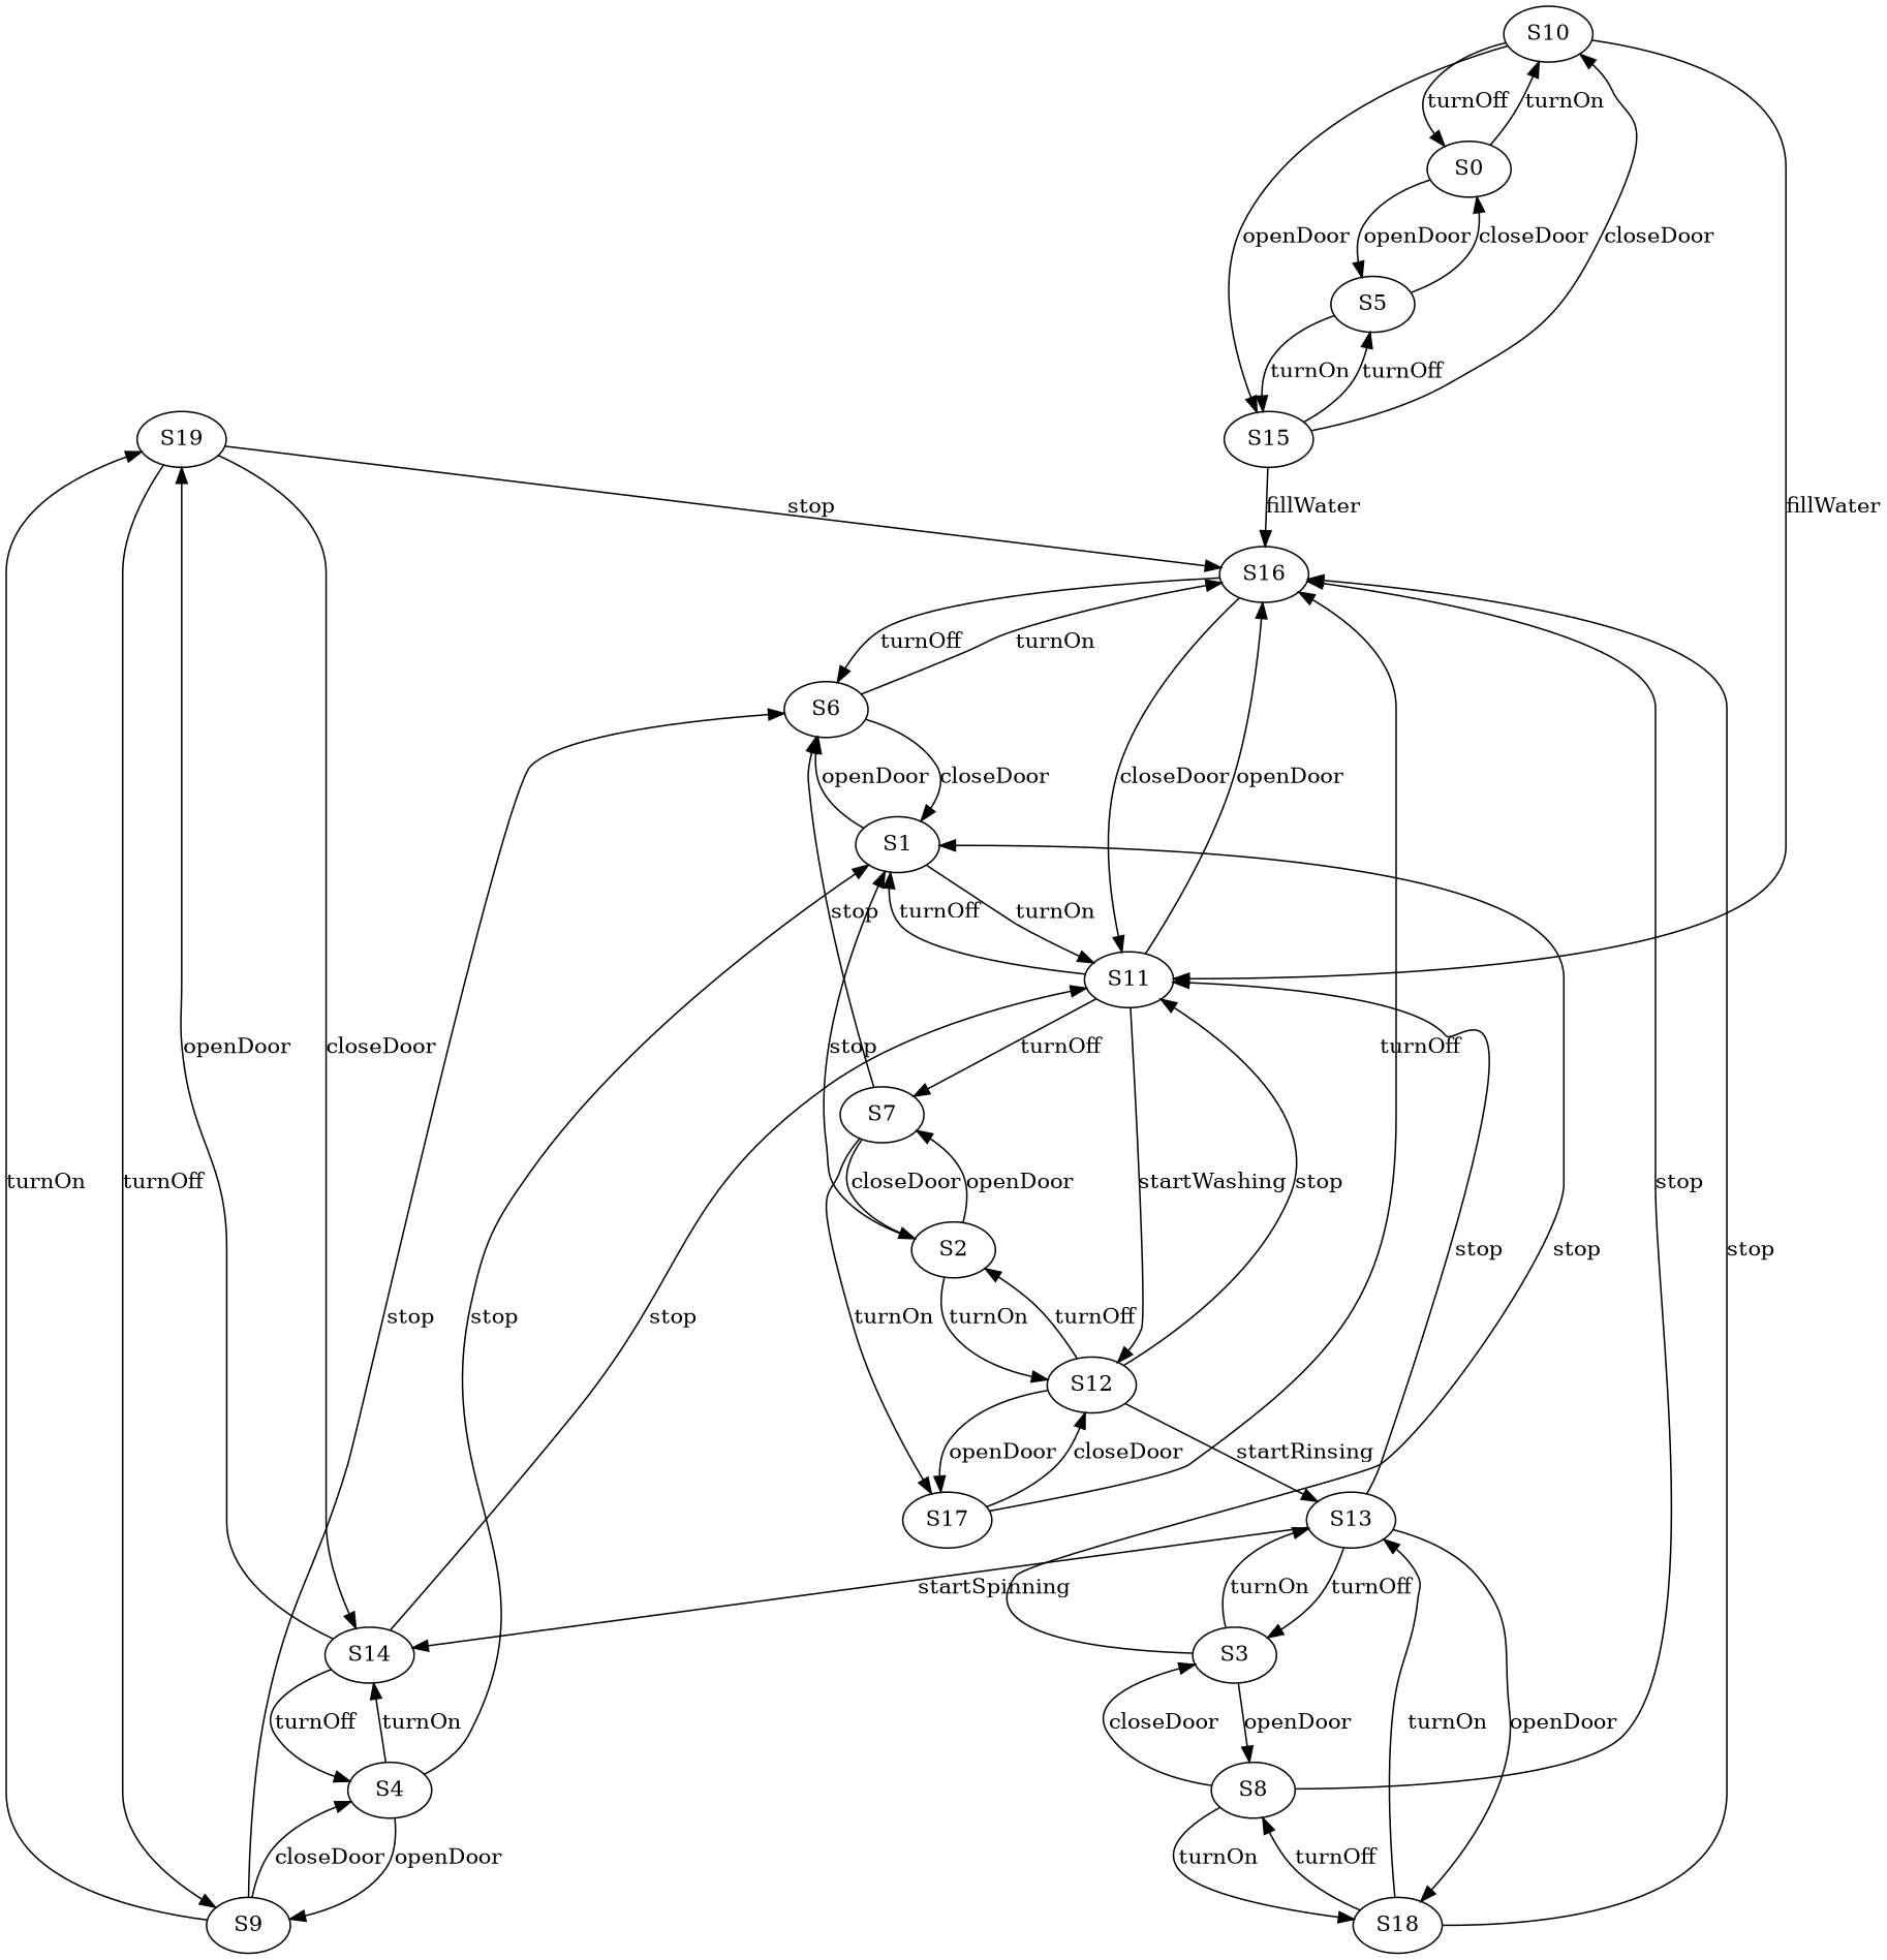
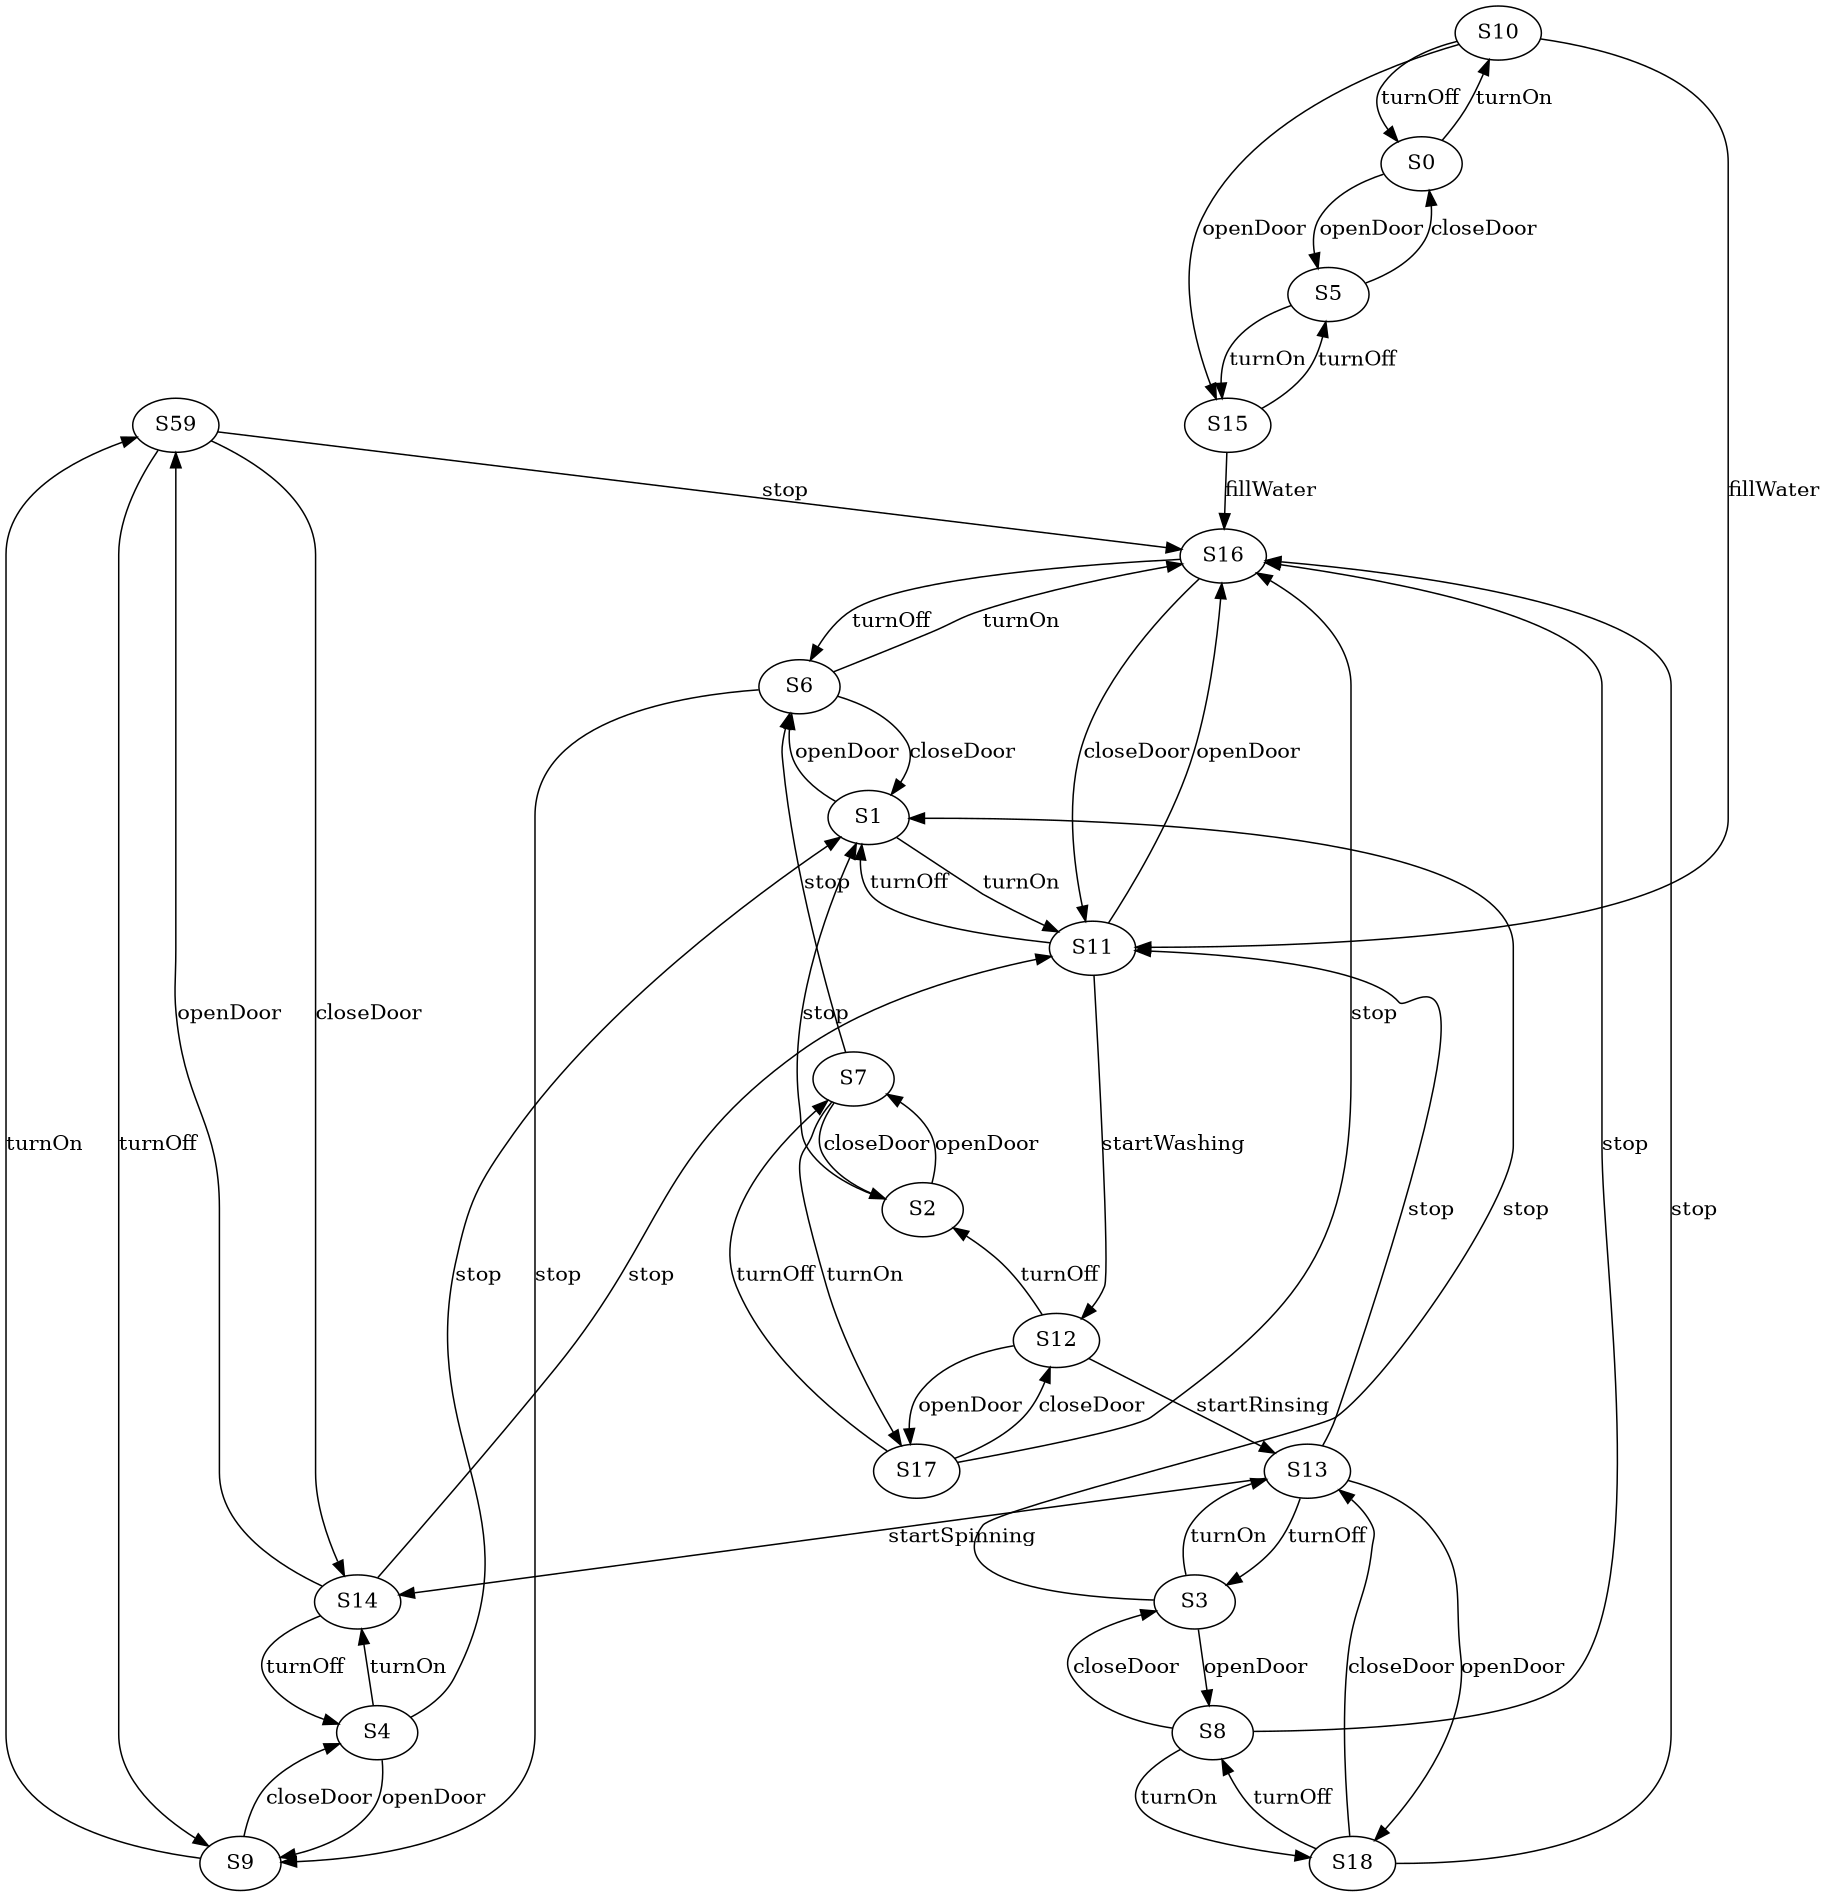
  digraph {
-   S19
+   S19 [label=S59]
    S16
    S14
    S9
    S6
    S11
    S4
    S1
    S12
    S7
    S17
    S2
    S13
    S0
    S5
    S10
    S15
    S8
    S18
    S3
    S19 -> S16 [label=stop]
    S19 -> S14 [label=closeDoor]
    S19 -> S9 [label=turnOff]
    S16 -> S6 [label=turnOff]
    S16 -> S11 [label=closeDoor]
    S14 -> S19 [label=openDoor]
    S14 -> S11 [label=stop]
    S14 -> S4 [label=turnOff]
    S9 -> S19 [label=turnOn]
-   S9 -> S6 [label=stop]
+   S6 -> S9 [label=stop]
    S9 -> S4 [label=closeDoor]
    S6 -> S16 [label=turnOn]
    S6 -> S1 [label=closeDoor]
    S11 -> S16 [label=openDoor]
    S11 -> S1 [label=turnOff]
    S11 -> S12 [label=startWashing]
    S4 -> S14 [label=turnOn]
    S4 -> S9 [label=openDoor]
    S4 -> S1 [label=stop]
    S1 -> S6 [label=openDoor]
    S1 -> S11 [label=turnOn]
-   S12 -> S11 [label=stop]
    S12 -> S17 [label=openDoor]
    S12 -> S2 [label=turnOff]
    S12 -> S13 [label=startRinsing]
    S7 -> S6 [label=stop]
    S7 -> S17 [label=turnOn]
    S7 -> S2 [label=closeDoor]
-   S17 -> S16 [label=turnOff]
+   S17 -> S16 [label=stop]
    S17 -> S12 [label=closeDoor]
-   S11 -> S7 [label=turnOff]
+   S17 -> S7 [label=turnOff]
    S2 -> S1 [label=stop]
-   S2 -> S12 [label=turnOn]
    S2 -> S7 [label=openDoor]
    S13 -> S14 [label=startSpinning]
    S13 -> S11 [label=stop]
    S13 -> S18 [label=openDoor]
    S13 -> S3 [label=turnOff]
    S0 -> S5 [label=openDoor]
    S0 -> S10 [label=turnOn]
    S5 -> S0 [label=closeDoor]
    S5 -> S15 [label=turnOn]
    S10 -> S11 [label=fillWater]
    S10 -> S0 [label=turnOff]
    S10 -> S15 [label=openDoor]
    S15 -> S16 [label=fillWater]
    S15 -> S5 [label=turnOff]
-   S15 -> S10 [label=closeDoor]
    S8 -> S16 [label=stop]
    S8 -> S18 [label=turnOn]
    S8 -> S3 [label=closeDoor]
    S18 -> S16 [label=stop]
-   S18 -> S13 [label=turnOn]
+   S18 -> S13 [label=closeDoor]
    S18 -> S8 [label=turnOff]
    S3 -> S1 [label=stop]
    S3 -> S13 [label=turnOn]
    S3 -> S8 [label=openDoor]
  }
